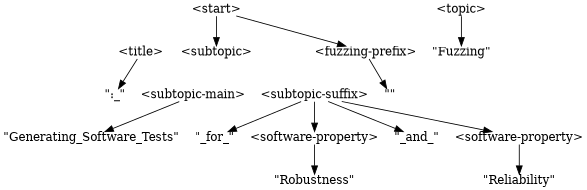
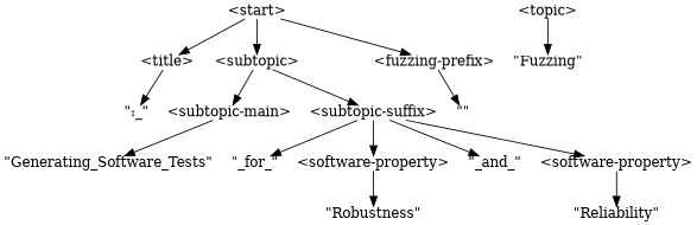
  digraph {
    node [shape=plain]
    n1 [label="\<start\>"]
    n2 [label="\<title\>"]
    n3 [label="\<subtopic\>"]
    n4 [label="\<fuzzing-prefix\>"]
    n5 [label="\":_\""]
    n6 [label="\<topic\>"]
    n7 [label="\"Fuzzing\""]
    n8 [label="\<subtopic-main\>"]
    n9 [label="\<subtopic-suffix\>"]
    n10 [label="\"\""]
    n11 [label="\"Generating_Software_Tests\""]
    n12 [label="\"_for_\""]
    n13 [label="\<software-property\>"]
    n14 [label="\"_and_\""]
    n15 [label="\<software-property\>"]
    n16 [label="\"Robustness\""]
    n17 [label="\"Reliability\""]
+   n1 -> n2
    n1 -> n3
    n1 -> n4
    n2 -> n5
+   n3 -> n8
+   n3 -> n9
    n4 -> n10
    n6 -> n7
    n8 -> n11
    n9 -> n12
    n9 -> n13
    n9 -> n14
    n9 -> n15
    n13 -> n16
    n15 -> n17
  }
